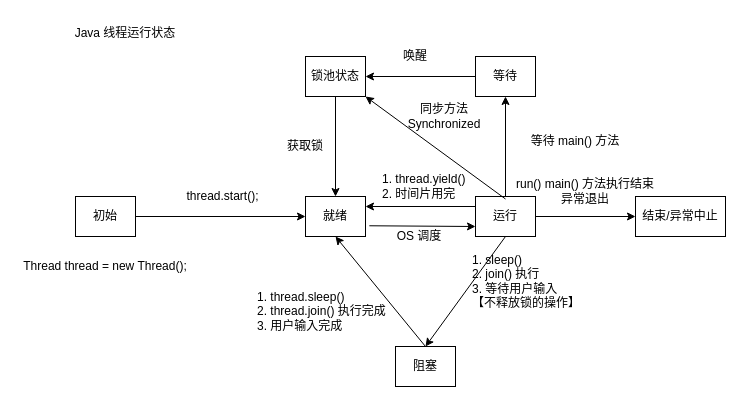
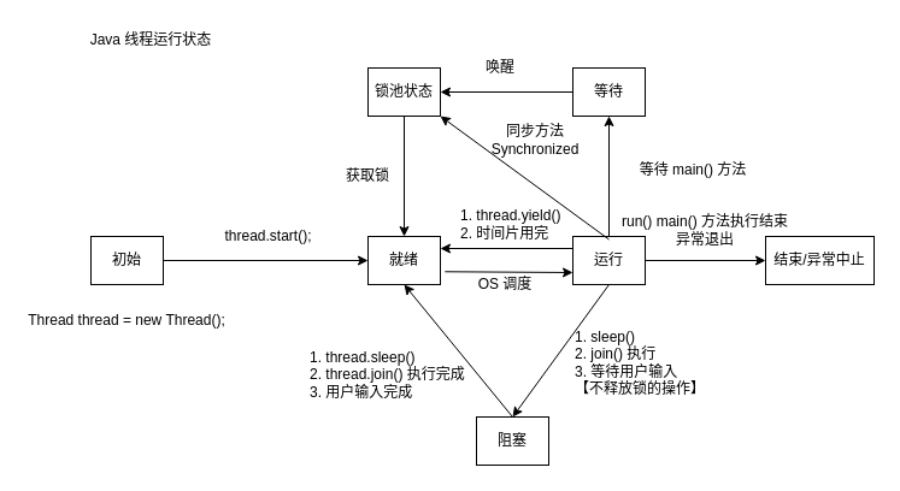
  <mxCell id="0" />
  <mxCell id="1" parent="0" />
  <mxCell id="2" style="edgeStyle=orthogonalEdgeStyle;rounded=0;orthogonalLoop=1;jettySize=auto;html=1;exitX=1;exitY=0.5;exitDx=0;exitDy=0;entryX=0;entryY=0.5;entryDx=0;entryDy=0;" edge="1" parent="1" source="3" target="5"><mxGeometry relative="1" as="geometry" /></mxCell>
  <mxCell id="3" value="初始" style="rounded=0;whiteSpace=wrap;html=1;" vertex="1" parent="1"><mxGeometry x="75" y="196" width="60" height="40" as="geometry" /></mxCell>
  <mxCell id="4" style="edgeStyle=none;rounded=0;orthogonalLoop=1;jettySize=auto;html=1;exitX=1.064;exitY=0.732;exitDx=0;exitDy=0;entryX=0;entryY=0.75;entryDx=0;entryDy=0;exitPerimeter=0;" edge="1" parent="1" source="5" target="14"><mxGeometry relative="1" as="geometry" /></mxCell>
  <mxCell id="5" value="就绪" style="rounded=0;whiteSpace=wrap;html=1;" vertex="1" parent="1"><mxGeometry x="305" y="196" width="60" height="40" as="geometry" /></mxCell>
  <mxCell id="6" style="edgeStyle=none;rounded=0;orthogonalLoop=1;jettySize=auto;html=1;exitX=0.5;exitY=1;exitDx=0;exitDy=0;" edge="1" parent="1" source="7" target="5"><mxGeometry relative="1" as="geometry" /></mxCell>
  <mxCell id="7" value="锁池状态" style="rounded=0;whiteSpace=wrap;html=1;" vertex="1" parent="1"><mxGeometry x="305" y="56" width="60" height="40" as="geometry" /></mxCell>
  <mxCell id="8" style="edgeStyle=none;rounded=0;orthogonalLoop=1;jettySize=auto;html=1;exitX=0.5;exitY=0;exitDx=0;exitDy=0;entryX=0.5;entryY=1;entryDx=0;entryDy=0;" edge="1" parent="1" source="9" target="5"><mxGeometry relative="1" as="geometry" /></mxCell>
  <mxCell id="9" value="阻塞" style="rounded=0;whiteSpace=wrap;html=1;" vertex="1" parent="1"><mxGeometry x="395" y="346" width="60" height="40" as="geometry" /></mxCell>
  <mxCell id="10" style="rounded=0;orthogonalLoop=1;jettySize=auto;html=1;exitX=0.5;exitY=1;exitDx=0;exitDy=0;entryX=0.5;entryY=0;entryDx=0;entryDy=0;" edge="1" parent="1" source="14" target="9"><mxGeometry relative="1" as="geometry" /></mxCell>
  <mxCell id="11" style="edgeStyle=none;rounded=0;orthogonalLoop=1;jettySize=auto;html=1;exitX=0;exitY=0.25;exitDx=0;exitDy=0;entryX=1;entryY=0.25;entryDx=0;entryDy=0;" edge="1" parent="1" source="14" target="5"><mxGeometry relative="1" as="geometry" /></mxCell>
  <mxCell id="12" style="edgeStyle=none;rounded=0;orthogonalLoop=1;jettySize=auto;html=1;exitX=1;exitY=0.5;exitDx=0;exitDy=0;" edge="1" parent="1" source="14" target="15"><mxGeometry relative="1" as="geometry" /></mxCell>
  <mxCell id="13" style="edgeStyle=none;rounded=0;orthogonalLoop=1;jettySize=auto;html=1;exitX=0.5;exitY=0;exitDx=0;exitDy=0;entryX=0.5;entryY=1;entryDx=0;entryDy=0;" edge="1" parent="1" source="14" target="17"><mxGeometry relative="1" as="geometry" /></mxCell>
  <mxCell id="14" value="运行" style="rounded=0;whiteSpace=wrap;html=1;" vertex="1" parent="1"><mxGeometry x="475" y="196" width="60" height="40" as="geometry" /></mxCell>
  <mxCell id="15" value="结束/异常中止" style="rounded=0;whiteSpace=wrap;html=1;" vertex="1" parent="1"><mxGeometry x="635" y="196" width="90" height="40" as="geometry" /></mxCell>
  <mxCell id="16" style="edgeStyle=none;rounded=0;orthogonalLoop=1;jettySize=auto;html=1;exitX=0;exitY=0.5;exitDx=0;exitDy=0;entryX=1;entryY=0.5;entryDx=0;entryDy=0;" edge="1" parent="1" source="17" target="7"><mxGeometry relative="1" as="geometry" /></mxCell>
  <mxCell id="17" value="等待" style="rounded=0;whiteSpace=wrap;html=1;" vertex="1" parent="1"><mxGeometry x="475" y="56" width="60" height="40" as="geometry" /></mxCell>
  <mxCell id="18" value="Thread thread = new Thread();" style="text;html=1;strokeColor=none;fillColor=none;align=center;verticalAlign=middle;whiteSpace=wrap;rounded=0;" vertex="1" parent="1"><mxGeometry x="20" y="246" width="170" height="40" as="geometry" /></mxCell>
  <mxCell id="19" value="thread.start();" style="text;html=1;strokeColor=none;fillColor=none;align=center;verticalAlign=middle;whiteSpace=wrap;rounded=0;" vertex="1" parent="1"><mxGeometry x="175" y="186" width="95" height="20" as="geometry" /></mxCell>
  <mxCell id="20" value="1. thread.sleep()&lt;br&gt;2. thread.join() 执行完成&lt;br&gt;3. 用户输入完成" style="text;html=1;strokeColor=none;fillColor=none;align=left;verticalAlign=middle;whiteSpace=wrap;rounded=0;labelPosition=center;verticalLabelPosition=middle;" vertex="1" parent="1"><mxGeometry x="255" y="286" width="140" height="50" as="geometry" /></mxCell>
  <mxCell id="21" value="1. thread.yield()&lt;br&gt;2. 时间片用完" style="text;html=1;strokeColor=none;fillColor=none;align=left;verticalAlign=middle;whiteSpace=wrap;rounded=0;" vertex="1" parent="1"><mxGeometry x="380" y="166" width="90" height="40" as="geometry" /></mxCell>
  <mxCell id="22" value="OS 调度" style="text;html=1;strokeColor=none;fillColor=none;align=center;verticalAlign=middle;whiteSpace=wrap;rounded=0;" vertex="1" parent="1"><mxGeometry x="373.5" y="226" width="90" height="20" as="geometry" /></mxCell>
- <mxCell id="23" value="1. sleep()&lt;br&gt;2. join() 执行&lt;br&gt;3. 等待用户输入&lt;br&gt;【不释放锁的操作】" style="text;html=1;strokeColor=none;fillColor=none;align=left;verticalAlign=middle;whiteSpace=wrap;rounded=0;" vertex="1" parent="1"><mxGeometry x="470" y="246" width="110" height="70" as="geometry" /></mxCell>
+ <mxCell id="23" value="1. sleep()&lt;br&gt;2. join() 执行&lt;br&gt;3. 等待用户输入&lt;br&gt;【不释放锁的操作】" style="text;html=1;strokeColor=none;fillColor=none;align=left;verticalAlign=middle;whiteSpace=wrap;rounded=0;" vertex="1" parent="1"><mxGeometry x="475" y="266" width="110" height="70" as="geometry" /></mxCell>
  <mxCell id="24" style="edgeStyle=none;rounded=0;orthogonalLoop=1;jettySize=auto;html=1;exitX=0;exitY=0.75;exitDx=0;exitDy=0;entryX=1;entryY=1;entryDx=0;entryDy=0;" edge="1" parent="1" source="25" target="7"><mxGeometry relative="1" as="geometry" /></mxCell>
  <mxCell id="25" value="run() main() 方法执行结束&lt;br&gt;异常退出" style="text;html=1;strokeColor=none;fillColor=none;align=center;verticalAlign=middle;whiteSpace=wrap;rounded=0;" vertex="1" parent="1"><mxGeometry x="505" y="176" width="160" height="30" as="geometry" /></mxCell>
  <mxCell id="26" value="等待 main() 方法" style="text;html=1;strokeColor=none;fillColor=none;align=center;verticalAlign=middle;whiteSpace=wrap;rounded=0;" vertex="1" parent="1"><mxGeometry x="505" y="126" width="140" height="30" as="geometry" /></mxCell>
  <mxCell id="27" value="唤醒" style="text;html=1;strokeColor=none;fillColor=none;align=center;verticalAlign=middle;whiteSpace=wrap;rounded=0;" vertex="1" parent="1"><mxGeometry x="395" y="46" width="40" height="20" as="geometry" /></mxCell>
  <mxCell id="28" value="获取锁" style="text;html=1;strokeColor=none;fillColor=none;align=center;verticalAlign=middle;whiteSpace=wrap;rounded=0;" vertex="1" parent="1"><mxGeometry x="285" y="136" width="40" height="20" as="geometry" /></mxCell>
  <mxCell id="29" value="同步方法&lt;br&gt;Synchronized" style="text;html=1;strokeColor=none;fillColor=none;align=center;verticalAlign=middle;whiteSpace=wrap;rounded=0;" vertex="1" parent="1"><mxGeometry x="423.5" y="106" width="40" height="20" as="geometry" /></mxCell>
  <mxCell id="30" value="Java 线程运行状态" style="text;html=1;strokeColor=none;fillColor=none;align=center;verticalAlign=middle;whiteSpace=wrap;rounded=0;" vertex="1" parent="1"><mxGeometry x="49" y="20" width="152" height="25" as="geometry" /></mxCell>
